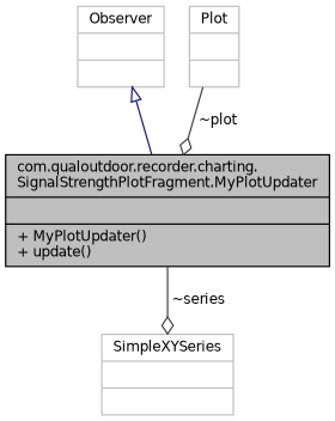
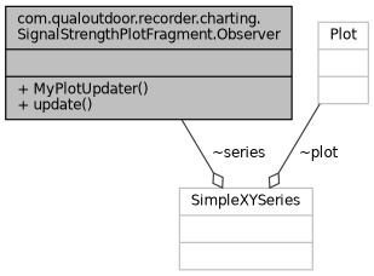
  digraph {
    node [color=grey75 fillcolor=white fontname=Helvetica fontsize=10 shape=record style=filled]
    edge [arrowhead=odiamond color=grey25 fontname=Helvetica fontsize=10 labelfontname=Helvetica labelfontsize=10 style=solid]
-   n1 [color=black fillcolor=grey75 fontcolor=black height=0.2 label="{com.qualoutdoor.recorder.charting.\lSignalStrengthPlotFragment.MyPlotUpdater\n||+ MyPlotUpdater()\l+ update()\l}" width=0.4]
+   n1 [color=black fillcolor=grey75 fontcolor=black height=0.2 label="{com.qualoutdoor.recorder.charting.\lSignalStrengthPlotFragment.Observer\n||+ MyPlotUpdater()\l+ update()\l}" width=0.4]
    n2 [height=0.2 label="{SimpleXYSeries\n||}" width=0.4]
-   n3 [height=0.2 label="{Observer\n||}" width=0.4]
    n4 [height=0.2 label="{Plot\n||}" width=0.4]
    n1 -> n2 [label=" ~series"]
-   n3 -> n1 [arrowtail=onormal color=midnightblue dir=back arrowhead=""]
-   n4 -> n1 [label=" ~plot"]
+   n4 -> n2 [label=" ~plot"]
  }
